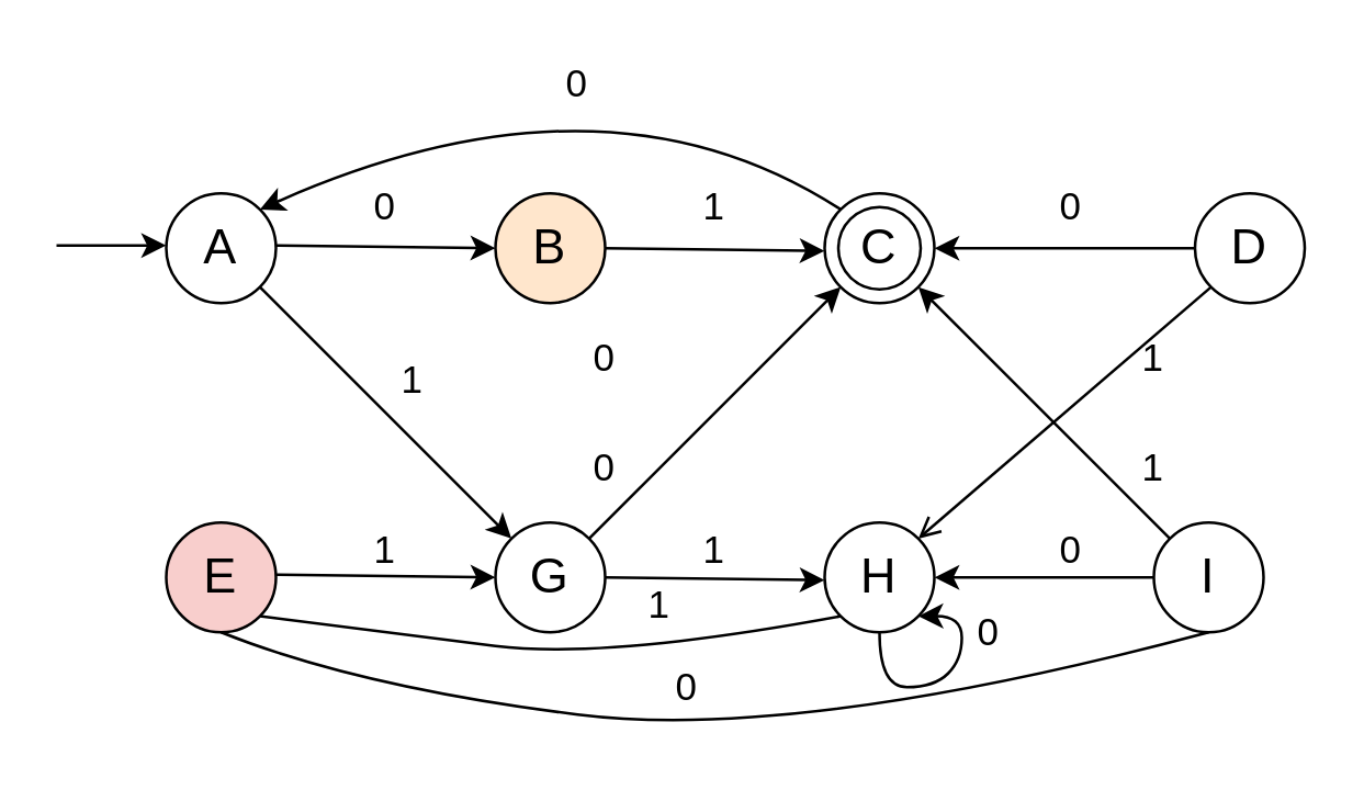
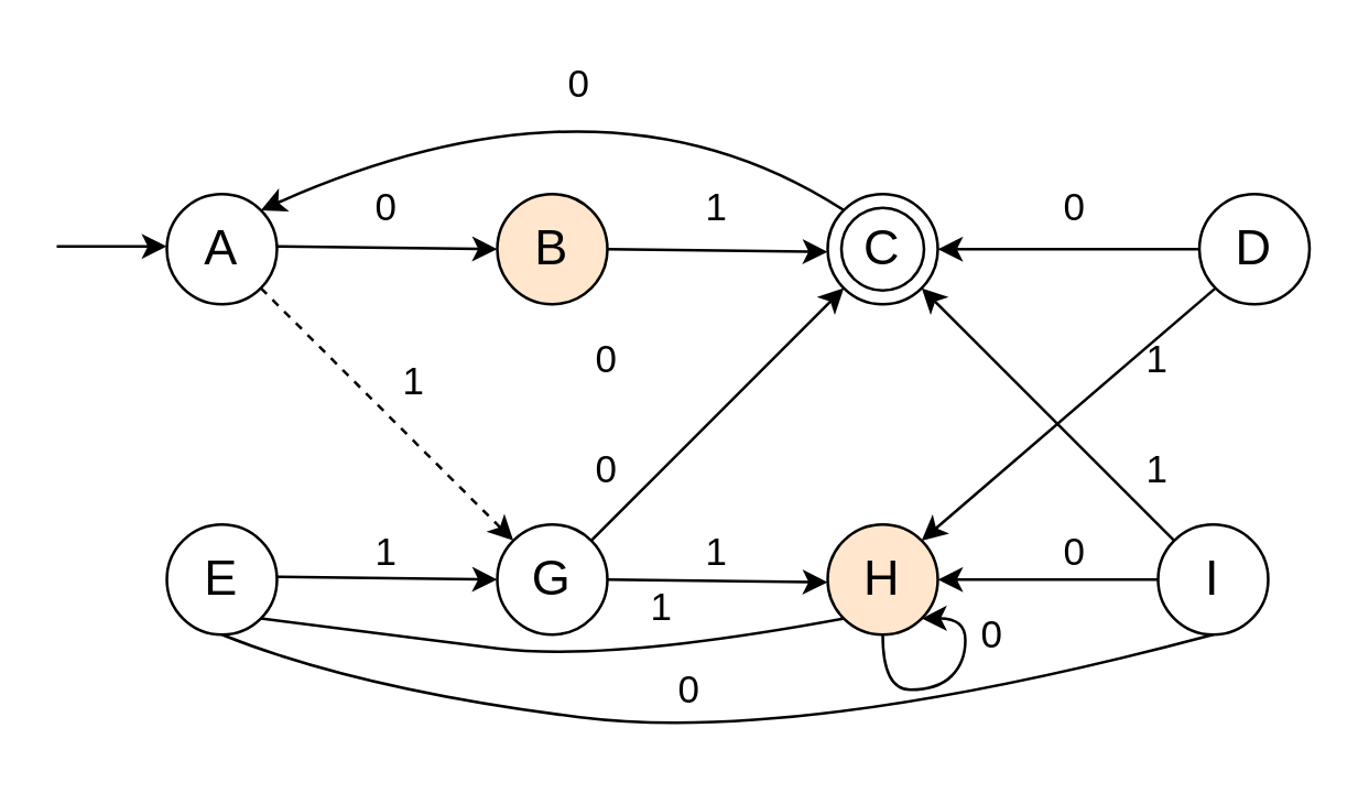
  <mxCell id="0" />
  <mxCell id="1" parent="0" />
  <mxCell id="2" value="A" style="ellipse;whiteSpace=wrap;html=1;fontSize=18;" parent="1" vertex="1"><mxGeometry x="60" y="70" width="40" height="40" as="geometry" /></mxCell>
- <mxCell id="3" value="E" style="ellipse;whiteSpace=wrap;html=1;fontSize=18;fillColor=#f8cecc;" parent="1" vertex="1"><mxGeometry x="60" y="190" width="40" height="40" as="geometry" /></mxCell>
+ <mxCell id="3" value="E" style="ellipse;whiteSpace=wrap;html=1;fontSize=18;" parent="1" vertex="1"><mxGeometry x="60" y="190" width="40" height="40" as="geometry" /></mxCell>
  <mxCell id="4" value="B" style="ellipse;whiteSpace=wrap;html=1;fontSize=18;fillColor=#ffe6cc;" parent="1" vertex="1"><mxGeometry x="180" y="70" width="40" height="40" as="geometry" /></mxCell>
  <mxCell id="5" value="" style="ellipse;whiteSpace=wrap;html=1;fontSize=18;" parent="1" vertex="1"><mxGeometry x="300" y="70" width="40" height="40" as="geometry" /></mxCell>
  <mxCell id="6" value="D" style="ellipse;whiteSpace=wrap;html=1;fontSize=18;" parent="1" vertex="1"><mxGeometry x="435" y="70" width="40" height="40" as="geometry" /></mxCell>
  <mxCell id="7" value="G" style="ellipse;whiteSpace=wrap;html=1;fontSize=18;" parent="1" vertex="1"><mxGeometry x="180" y="190" width="40" height="40" as="geometry" /></mxCell>
- <mxCell id="8" value="H" style="ellipse;whiteSpace=wrap;html=1;fontSize=18;" parent="1" vertex="1"><mxGeometry x="300" y="190" width="40" height="40" as="geometry" /></mxCell>
+ <mxCell id="8" value="H" style="ellipse;whiteSpace=wrap;html=1;fontSize=18;fillColor=#ffe6cc;" parent="1" vertex="1"><mxGeometry x="300" y="190" width="40" height="40" as="geometry" /></mxCell>
  <mxCell id="9" value="I" style="ellipse;whiteSpace=wrap;html=1;fontSize=18;" parent="1" vertex="1"><mxGeometry x="420" y="190" width="40" height="40" as="geometry" /></mxCell>
  <mxCell id="10" value="" style="endArrow=classic;html=1;fontSize=18;" parent="1" edge="1"><mxGeometry width="50" height="50" relative="1" as="geometry"><mxPoint x="20" y="89" as="sourcePoint" /><mxPoint x="60" y="89" as="targetPoint" /></mxGeometry></mxCell>
  <mxCell id="11" value="" style="endArrow=classic;html=1;entryX=0;entryY=0.5;entryDx=0;entryDy=0;fontSize=18;" parent="1" target="4" edge="1"><mxGeometry width="50" height="50" relative="1" as="geometry"><mxPoint x="100" y="89" as="sourcePoint" /><mxPoint x="140" y="89" as="targetPoint" /></mxGeometry></mxCell>
  <mxCell id="12" value="" style="endArrow=classic;html=1;entryX=0;entryY=0.5;entryDx=0;entryDy=0;fontSize=18;" parent="1" edge="1"><mxGeometry width="50" height="50" relative="1" as="geometry"><mxPoint x="220" y="90" as="sourcePoint" /><mxPoint x="300" y="91" as="targetPoint" /></mxGeometry></mxCell>
  <mxCell id="13" value="" style="endArrow=classic;html=1;entryX=0;entryY=0.5;entryDx=0;entryDy=0;fontSize=18;" parent="1" edge="1"><mxGeometry width="50" height="50" relative="1" as="geometry"><mxPoint x="100" y="209" as="sourcePoint" /><mxPoint x="180" y="210" as="targetPoint" /></mxGeometry></mxCell>
  <mxCell id="14" value="" style="endArrow=classic;html=1;entryX=0;entryY=0.5;entryDx=0;entryDy=0;fontSize=18;" parent="1" edge="1"><mxGeometry width="50" height="50" relative="1" as="geometry"><mxPoint x="220" y="210" as="sourcePoint" /><mxPoint x="300" y="211" as="targetPoint" /></mxGeometry></mxCell>
  <mxCell id="15" value="" style="endArrow=classic;html=1;exitX=0;exitY=0.5;exitDx=0;exitDy=0;entryX=1;entryY=0.5;entryDx=0;entryDy=0;fontSize=18;" parent="1" source="6" target="5" edge="1"><mxGeometry width="50" height="50" relative="1" as="geometry"><mxPoint x="370" y="90" as="sourcePoint" /><mxPoint x="420" y="40" as="targetPoint" /></mxGeometry></mxCell>
  <mxCell id="16" value="" style="endArrow=classic;html=1;exitX=0;exitY=0.5;exitDx=0;exitDy=0;entryX=1;entryY=0.5;entryDx=0;entryDy=0;fontSize=18;" parent="1" edge="1"><mxGeometry width="50" height="50" relative="1" as="geometry"><mxPoint x="420" y="210" as="sourcePoint" /><mxPoint x="340" y="210" as="targetPoint" /></mxGeometry></mxCell>
- <mxCell id="17" value="" style="endArrow=classic;html=1;exitX=1;exitY=1;exitDx=0;exitDy=0;entryX=0;entryY=0;entryDx=0;entryDy=0;fontSize=18;" parent="1" source="2" target="7" edge="1"><mxGeometry width="50" height="50" relative="1" as="geometry"><mxPoint x="130" y="170" as="sourcePoint" /><mxPoint x="180" y="120" as="targetPoint" /><Array as="points" /></mxGeometry></mxCell>
+ <mxCell id="17" value="" style="endArrow=classic;html=1;exitX=1;exitY=1;exitDx=0;exitDy=0;entryX=0;entryY=0;entryDx=0;entryDy=0;fontSize=18;dashed=1;" parent="1" source="2" target="7" edge="1"><mxGeometry width="50" height="50" relative="1" as="geometry"><mxPoint x="130" y="170" as="sourcePoint" /><mxPoint x="180" y="120" as="targetPoint" /><Array as="points" /></mxGeometry></mxCell>
  <mxCell id="18" value="" style="endArrow=classic;html=1;exitX=0;exitY=0;exitDx=0;exitDy=0;entryX=1;entryY=1;entryDx=0;entryDy=0;fontSize=18;" parent="1" source="9" target="5" edge="1"><mxGeometry width="50" height="50" relative="1" as="geometry"><mxPoint x="10" y="300" as="sourcePoint" /><mxPoint x="60" y="250" as="targetPoint" /></mxGeometry></mxCell>
  <mxCell id="19" value="" style="endArrow=classic;html=1;exitX=1;exitY=0;exitDx=0;exitDy=0;entryX=0;entryY=1;entryDx=0;entryDy=0;fontSize=18;" parent="1" source="7" target="5" edge="1"><mxGeometry width="50" height="50" relative="1" as="geometry"><mxPoint x="250" y="360" as="sourcePoint" /><mxPoint x="300" y="310" as="targetPoint" /></mxGeometry></mxCell>
- <mxCell id="20" value="" style="endArrow=open;html=1;exitX=0;exitY=1;exitDx=0;exitDy=0;entryX=1;entryY=0;entryDx=0;entryDy=0;fontSize=18;" parent="1" source="6" target="8" edge="1"><mxGeometry width="50" height="50" relative="1" as="geometry"><mxPoint x="10" y="300" as="sourcePoint" /><mxPoint x="60" y="250" as="targetPoint" /></mxGeometry></mxCell>
+ <mxCell id="20" value="" style="endArrow=classic;html=1;exitX=0;exitY=1;exitDx=0;exitDy=0;entryX=1;entryY=0;entryDx=0;entryDy=0;fontSize=18;" parent="1" source="6" target="8" edge="1"><mxGeometry width="50" height="50" relative="1" as="geometry"><mxPoint x="10" y="300" as="sourcePoint" /><mxPoint x="60" y="250" as="targetPoint" /></mxGeometry></mxCell>
  <mxCell id="21" value="C" style="ellipse;whiteSpace=wrap;html=1;aspect=fixed;fontSize=18;" parent="1" vertex="1"><mxGeometry x="305" y="75" width="30" height="30" as="geometry" /></mxCell>
  <mxCell id="22" value="" style="curved=1;endArrow=none;html=1;entryX=0.5;entryY=1;entryDx=0;entryDy=0;exitX=0.5;exitY=1;exitDx=0;exitDy=0;fontSize=18;" parent="1" source="3" target="9" edge="1"><mxGeometry width="50" height="50" relative="1" as="geometry"><mxPoint x="10" y="300" as="sourcePoint" /><mxPoint x="60" y="250" as="targetPoint" /><Array as="points"><mxPoint x="130" y="250" /><mxPoint x="290" y="270" /></Array></mxGeometry></mxCell>
  <mxCell id="23" value="" style="curved=1;endArrow=none;html=1;entryX=1;entryY=1;entryDx=0;entryDy=0;exitX=0;exitY=1;exitDx=0;exitDy=0;fontSize=18;" parent="1" source="8" target="3" edge="1"><mxGeometry width="50" height="50" relative="1" as="geometry"><mxPoint x="310" y="224" as="sourcePoint" /><mxPoint x="60" y="280" as="targetPoint" /><Array as="points"><mxPoint x="220" y="240" /><mxPoint x="140" y="230" /></Array></mxGeometry></mxCell>
  <mxCell id="24" value="" style="curved=1;endArrow=classic;html=1;exitX=0.5;exitY=1;exitDx=0;exitDy=0;entryX=1;entryY=1;entryDx=0;entryDy=0;fontSize=18;" parent="1" source="8" target="8" edge="1"><mxGeometry width="50" height="50" relative="1" as="geometry"><mxPoint x="10" y="330" as="sourcePoint" /><mxPoint x="60" y="280" as="targetPoint" /><Array as="points"><mxPoint x="320" y="250" /><mxPoint x="340" y="250" /><mxPoint x="350" y="240" /><mxPoint x="350" y="224" /></Array></mxGeometry></mxCell>
  <mxCell id="25" value="" style="curved=1;endArrow=classic;html=1;exitX=0;exitY=0;exitDx=0;exitDy=0;entryX=1;entryY=0;entryDx=0;entryDy=0;fontSize=18;" parent="1" source="5" target="2" edge="1"><mxGeometry width="50" height="50" relative="1" as="geometry"><mxPoint x="10" y="330" as="sourcePoint" /><mxPoint x="60" y="280" as="targetPoint" /><Array as="points"><mxPoint x="220" y="20" /></Array></mxGeometry></mxCell>
  <mxCell id="26" value="0" style="text;html=1;strokeColor=none;fillColor=none;align=center;verticalAlign=middle;whiteSpace=wrap;rounded=0;fontSize=14;" parent="1" vertex="1"><mxGeometry x="240" y="240" width="20" height="20" as="geometry" /></mxCell>
  <mxCell id="27" value="0" style="text;html=1;strokeColor=none;fillColor=none;align=center;verticalAlign=middle;whiteSpace=wrap;rounded=0;fontSize=14;" parent="1" vertex="1"><mxGeometry x="200" y="20" width="20" height="20" as="geometry" /></mxCell>
  <mxCell id="28" value="0" style="text;html=1;strokeColor=none;fillColor=none;align=center;verticalAlign=middle;whiteSpace=wrap;rounded=0;fontSize=14;" parent="1" vertex="1"><mxGeometry x="130" y="65" width="20" height="20" as="geometry" /></mxCell>
  <mxCell id="29" value="1" style="text;html=1;strokeColor=none;fillColor=none;align=center;verticalAlign=middle;whiteSpace=wrap;rounded=0;fontSize=14;" parent="1" vertex="1"><mxGeometry x="250" y="65" width="20" height="20" as="geometry" /></mxCell>
  <mxCell id="30" value="0" style="text;html=1;strokeColor=none;fillColor=none;align=center;verticalAlign=middle;whiteSpace=wrap;rounded=0;fontSize=14;" parent="1" vertex="1"><mxGeometry x="380" y="65" width="20" height="20" as="geometry" /></mxCell>
  <mxCell id="31" value="1" style="text;html=1;strokeColor=none;fillColor=none;align=center;verticalAlign=middle;whiteSpace=wrap;rounded=0;fontSize=14;" parent="1" vertex="1"><mxGeometry x="410" y="120" width="20" height="20" as="geometry" /></mxCell>
  <mxCell id="32" value="1" style="text;html=1;strokeColor=none;fillColor=none;align=center;verticalAlign=middle;whiteSpace=wrap;rounded=0;fontSize=14;" parent="1" vertex="1"><mxGeometry x="410" y="160" width="20" height="20" as="geometry" /></mxCell>
  <mxCell id="33" value="0" style="text;html=1;strokeColor=none;fillColor=none;align=center;verticalAlign=middle;whiteSpace=wrap;rounded=0;fontSize=14;" parent="1" vertex="1"><mxGeometry x="380" y="190" width="20" height="20" as="geometry" /></mxCell>
  <mxCell id="34" value="0" style="text;html=1;strokeColor=none;fillColor=none;align=center;verticalAlign=middle;whiteSpace=wrap;rounded=0;fontSize=14;" parent="1" vertex="1"><mxGeometry x="350" y="220" width="20" height="20" as="geometry" /></mxCell>
  <mxCell id="35" value="1" style="text;html=1;strokeColor=none;fillColor=none;align=center;verticalAlign=middle;whiteSpace=wrap;rounded=0;fontSize=14;" parent="1" vertex="1"><mxGeometry x="130" y="190" width="20" height="20" as="geometry" /></mxCell>
  <mxCell id="36" value="1" style="text;html=1;strokeColor=none;fillColor=none;align=center;verticalAlign=middle;whiteSpace=wrap;rounded=0;fontSize=14;" parent="1" vertex="1"><mxGeometry x="230" y="210" width="20" height="20" as="geometry" /></mxCell>
  <mxCell id="37" value="1" style="text;html=1;strokeColor=none;fillColor=none;align=center;verticalAlign=middle;whiteSpace=wrap;rounded=0;fontSize=14;" parent="1" vertex="1"><mxGeometry x="140" y="127.5" width="20" height="20" as="geometry" /></mxCell>
  <mxCell id="38" value="1" style="text;html=1;strokeColor=none;fillColor=none;align=center;verticalAlign=middle;whiteSpace=wrap;rounded=0;fontSize=14;" parent="1" vertex="1"><mxGeometry x="250" y="190" width="20" height="20" as="geometry" /></mxCell>
  <mxCell id="39" value="0" style="text;html=1;strokeColor=none;fillColor=none;align=center;verticalAlign=middle;whiteSpace=wrap;rounded=0;fontSize=14;" parent="1" vertex="1"><mxGeometry x="210" y="120" width="20" height="20" as="geometry" /></mxCell>
  <mxCell id="40" value="0" style="text;html=1;strokeColor=none;fillColor=none;align=center;verticalAlign=middle;whiteSpace=wrap;rounded=0;fontSize=14;" parent="1" vertex="1"><mxGeometry x="210" y="160" width="20" height="20" as="geometry" /></mxCell>
